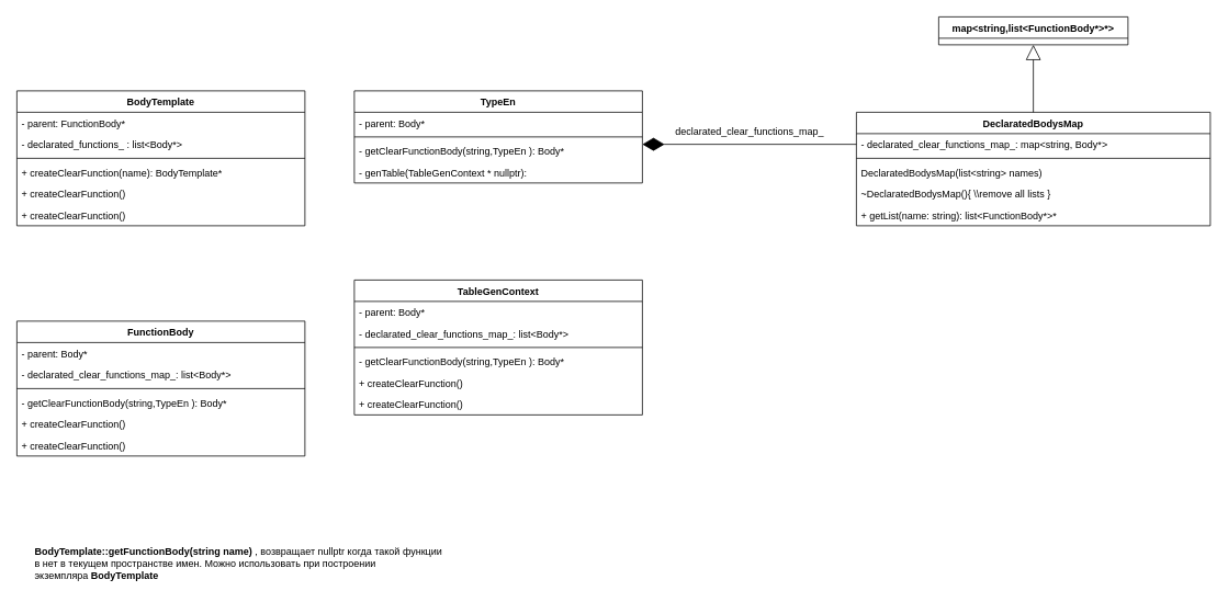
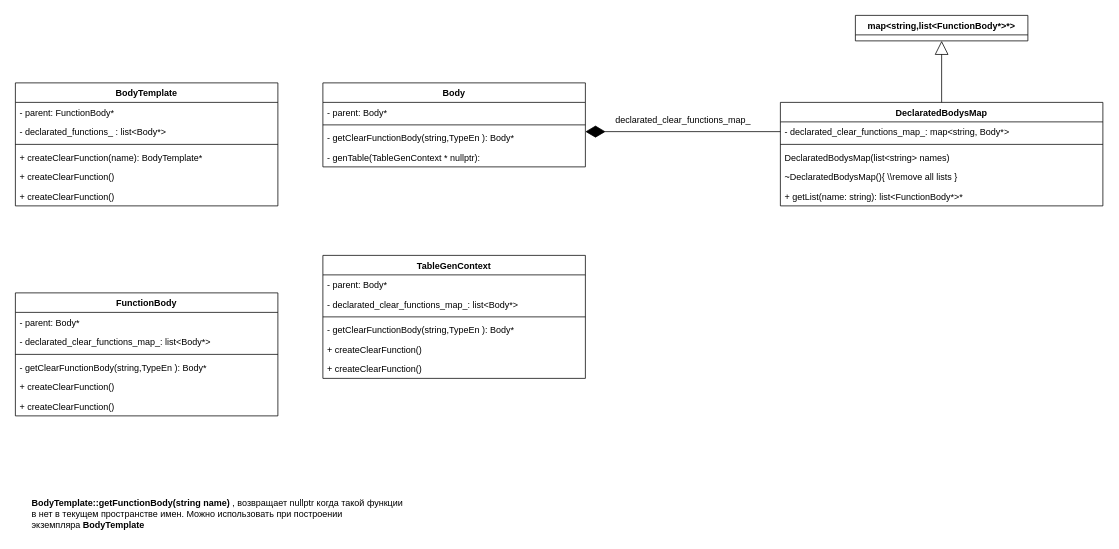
  <mxCell id="0" />
  <mxCell id="1" parent="0" />
  <mxCell id="2" value="&lt;b&gt;BodyTemplate::&lt;/b&gt;&lt;b&gt;getFunctionBody(string name)&lt;/b&gt;&amp;nbsp;, возвращает nullptr когда такой функции &lt;br&gt;в нет в текущем пространстве имен. Можно использовать при построении &lt;br&gt;экземпляра &lt;b&gt;BodyTemplate&lt;/b&gt;" style="text;html=1;align=left;verticalAlign=middle;resizable=0;points=[];autosize=1;" vertex="1" parent="1"><mxGeometry x="40" y="660" width="510" height="50" as="geometry" /></mxCell>
  <mxCell id="3" value="BodyTemplate" style="swimlane;fontStyle=1;align=center;verticalAlign=top;childLayout=stackLayout;horizontal=1;startSize=26;horizontalStack=0;resizeParent=1;resizeParentMax=0;resizeLast=0;collapsible=1;marginBottom=0;" vertex="1" parent="1"><mxGeometry x="20" y="110" width="350" height="164" as="geometry" /></mxCell>
  <mxCell id="4" value="- parent: FunctionBody*" style="text;strokeColor=none;fillColor=none;align=left;verticalAlign=top;spacingLeft=4;spacingRight=4;overflow=hidden;rotatable=0;points=[[0,0.5],[1,0.5]];portConstraint=eastwest;" vertex="1" parent="3"><mxGeometry y="26" width="350" height="26" as="geometry" /></mxCell>
  <mxCell id="5" value="- declarated_functions_ : list&lt;Body*&gt;" style="text;strokeColor=none;fillColor=none;align=left;verticalAlign=top;spacingLeft=4;spacingRight=4;overflow=hidden;rotatable=0;points=[[0,0.5],[1,0.5]];portConstraint=eastwest;" vertex="1" parent="3"><mxGeometry y="52" width="350" height="26" as="geometry" /></mxCell>
  <mxCell id="6" value="" style="line;strokeWidth=1;fillColor=none;align=left;verticalAlign=middle;spacingTop=-1;spacingLeft=3;spacingRight=3;rotatable=0;labelPosition=right;points=[];portConstraint=eastwest;" vertex="1" parent="3"><mxGeometry y="78" width="350" height="8" as="geometry" /></mxCell>
  <mxCell id="7" value="+ createClearFunction(name): BodyTemplate*" style="text;strokeColor=none;fillColor=none;align=left;verticalAlign=top;spacingLeft=4;spacingRight=4;overflow=hidden;rotatable=0;points=[[0,0.5],[1,0.5]];portConstraint=eastwest;" vertex="1" parent="3"><mxGeometry y="86" width="350" height="26" as="geometry" /></mxCell>
  <mxCell id="8" value="+ createClearFunction()" style="text;strokeColor=none;fillColor=none;align=left;verticalAlign=top;spacingLeft=4;spacingRight=4;overflow=hidden;rotatable=0;points=[[0,0.5],[1,0.5]];portConstraint=eastwest;" vertex="1" parent="3"><mxGeometry y="112" width="350" height="26" as="geometry" /></mxCell>
  <mxCell id="9" value="+ createClearFunction()" style="text;strokeColor=none;fillColor=none;align=left;verticalAlign=top;spacingLeft=4;spacingRight=4;overflow=hidden;rotatable=0;points=[[0,0.5],[1,0.5]];portConstraint=eastwest;" vertex="1" parent="3"><mxGeometry y="138" width="350" height="26" as="geometry" /></mxCell>
- <mxCell id="10" value="TypeEn" style="swimlane;fontStyle=1;align=center;verticalAlign=top;childLayout=stackLayout;horizontal=1;startSize=26;horizontalStack=0;resizeParent=1;resizeParentMax=0;resizeLast=0;collapsible=1;marginBottom=0;" vertex="1" parent="1"><mxGeometry x="430" y="110" width="350" height="112" as="geometry" /></mxCell>
+ <mxCell id="10" value="Body" style="swimlane;fontStyle=1;align=center;verticalAlign=top;childLayout=stackLayout;horizontal=1;startSize=26;horizontalStack=0;resizeParent=1;resizeParentMax=0;resizeLast=0;collapsible=1;marginBottom=0;" vertex="1" parent="1"><mxGeometry x="430" y="110" width="350" height="112" as="geometry" /></mxCell>
  <mxCell id="11" value="- parent: Body*" style="text;strokeColor=none;fillColor=none;align=left;verticalAlign=top;spacingLeft=4;spacingRight=4;overflow=hidden;rotatable=0;points=[[0,0.5],[1,0.5]];portConstraint=eastwest;" vertex="1" parent="10"><mxGeometry y="26" width="350" height="26" as="geometry" /></mxCell>
  <mxCell id="12" value="" style="line;strokeWidth=1;fillColor=none;align=left;verticalAlign=middle;spacingTop=-1;spacingLeft=3;spacingRight=3;rotatable=0;labelPosition=right;points=[];portConstraint=eastwest;" vertex="1" parent="10"><mxGeometry y="52" width="350" height="8" as="geometry" /></mxCell>
  <mxCell id="13" value="- getClearFunctionBody(string,TypeEn ): Body*" style="text;strokeColor=none;fillColor=none;align=left;verticalAlign=top;spacingLeft=4;spacingRight=4;overflow=hidden;rotatable=0;points=[[0,0.5],[1,0.5]];portConstraint=eastwest;" vertex="1" parent="10"><mxGeometry y="60" width="350" height="26" as="geometry" /></mxCell>
  <mxCell id="14" value="- genTable(TableGenContext * nullptr): " style="text;strokeColor=none;fillColor=none;align=left;verticalAlign=top;spacingLeft=4;spacingRight=4;overflow=hidden;rotatable=0;points=[[0,0.5],[1,0.5]];portConstraint=eastwest;" vertex="1" parent="10"><mxGeometry y="86" width="350" height="26" as="geometry" /></mxCell>
  <mxCell id="15" value="TableGenContext" style="swimlane;fontStyle=1;align=center;verticalAlign=top;childLayout=stackLayout;horizontal=1;startSize=26;horizontalStack=0;resizeParent=1;resizeParentMax=0;resizeLast=0;collapsible=1;marginBottom=0;" vertex="1" parent="1"><mxGeometry x="430" y="340" width="350" height="164" as="geometry" /></mxCell>
  <mxCell id="16" value="- parent: Body*" style="text;strokeColor=none;fillColor=none;align=left;verticalAlign=top;spacingLeft=4;spacingRight=4;overflow=hidden;rotatable=0;points=[[0,0.5],[1,0.5]];portConstraint=eastwest;" vertex="1" parent="15"><mxGeometry y="26" width="350" height="26" as="geometry" /></mxCell>
  <mxCell id="17" value="- declarated_clear_functions_map_: list&lt;Body*&gt;" style="text;strokeColor=none;fillColor=none;align=left;verticalAlign=top;spacingLeft=4;spacingRight=4;overflow=hidden;rotatable=0;points=[[0,0.5],[1,0.5]];portConstraint=eastwest;" vertex="1" parent="15"><mxGeometry y="52" width="350" height="26" as="geometry" /></mxCell>
  <mxCell id="18" value="" style="line;strokeWidth=1;fillColor=none;align=left;verticalAlign=middle;spacingTop=-1;spacingLeft=3;spacingRight=3;rotatable=0;labelPosition=right;points=[];portConstraint=eastwest;" vertex="1" parent="15"><mxGeometry y="78" width="350" height="8" as="geometry" /></mxCell>
  <mxCell id="19" value="- getClearFunctionBody(string,TypeEn ): Body*" style="text;strokeColor=none;fillColor=none;align=left;verticalAlign=top;spacingLeft=4;spacingRight=4;overflow=hidden;rotatable=0;points=[[0,0.5],[1,0.5]];portConstraint=eastwest;" vertex="1" parent="15"><mxGeometry y="86" width="350" height="26" as="geometry" /></mxCell>
  <mxCell id="20" value="+ createClearFunction()" style="text;strokeColor=none;fillColor=none;align=left;verticalAlign=top;spacingLeft=4;spacingRight=4;overflow=hidden;rotatable=0;points=[[0,0.5],[1,0.5]];portConstraint=eastwest;" vertex="1" parent="15"><mxGeometry y="112" width="350" height="26" as="geometry" /></mxCell>
  <mxCell id="21" value="+ createClearFunction()" style="text;strokeColor=none;fillColor=none;align=left;verticalAlign=top;spacingLeft=4;spacingRight=4;overflow=hidden;rotatable=0;points=[[0,0.5],[1,0.5]];portConstraint=eastwest;" vertex="1" parent="15"><mxGeometry y="138" width="350" height="26" as="geometry" /></mxCell>
  <mxCell id="22" value="FunctionBody" style="swimlane;fontStyle=1;align=center;verticalAlign=top;childLayout=stackLayout;horizontal=1;startSize=26;horizontalStack=0;resizeParent=1;resizeParentMax=0;resizeLast=0;collapsible=1;marginBottom=0;" vertex="1" parent="1"><mxGeometry x="20" y="390" width="350" height="164" as="geometry" /></mxCell>
  <mxCell id="23" value="- parent: Body*" style="text;strokeColor=none;fillColor=none;align=left;verticalAlign=top;spacingLeft=4;spacingRight=4;overflow=hidden;rotatable=0;points=[[0,0.5],[1,0.5]];portConstraint=eastwest;" vertex="1" parent="22"><mxGeometry y="26" width="350" height="26" as="geometry" /></mxCell>
  <mxCell id="24" value="- declarated_clear_functions_map_: list&lt;Body*&gt;" style="text;strokeColor=none;fillColor=none;align=left;verticalAlign=top;spacingLeft=4;spacingRight=4;overflow=hidden;rotatable=0;points=[[0,0.5],[1,0.5]];portConstraint=eastwest;" vertex="1" parent="22"><mxGeometry y="52" width="350" height="26" as="geometry" /></mxCell>
  <mxCell id="25" value="" style="line;strokeWidth=1;fillColor=none;align=left;verticalAlign=middle;spacingTop=-1;spacingLeft=3;spacingRight=3;rotatable=0;labelPosition=right;points=[];portConstraint=eastwest;" vertex="1" parent="22"><mxGeometry y="78" width="350" height="8" as="geometry" /></mxCell>
  <mxCell id="26" value="- getClearFunctionBody(string,TypeEn ): Body*" style="text;strokeColor=none;fillColor=none;align=left;verticalAlign=top;spacingLeft=4;spacingRight=4;overflow=hidden;rotatable=0;points=[[0,0.5],[1,0.5]];portConstraint=eastwest;" vertex="1" parent="22"><mxGeometry y="86" width="350" height="26" as="geometry" /></mxCell>
  <mxCell id="27" value="+ createClearFunction()" style="text;strokeColor=none;fillColor=none;align=left;verticalAlign=top;spacingLeft=4;spacingRight=4;overflow=hidden;rotatable=0;points=[[0,0.5],[1,0.5]];portConstraint=eastwest;" vertex="1" parent="22"><mxGeometry y="112" width="350" height="26" as="geometry" /></mxCell>
  <mxCell id="28" value="+ createClearFunction()" style="text;strokeColor=none;fillColor=none;align=left;verticalAlign=top;spacingLeft=4;spacingRight=4;overflow=hidden;rotatable=0;points=[[0,0.5],[1,0.5]];portConstraint=eastwest;" vertex="1" parent="22"><mxGeometry y="138" width="350" height="26" as="geometry" /></mxCell>
  <mxCell id="29" value="DeclaratedBodysMap&#10;" style="swimlane;fontStyle=1;align=center;verticalAlign=top;childLayout=stackLayout;horizontal=1;startSize=26;horizontalStack=0;resizeParent=1;resizeParentMax=0;resizeLast=0;collapsible=1;marginBottom=0;" vertex="1" parent="1"><mxGeometry x="1040" y="136" width="430" height="138" as="geometry" /></mxCell>
  <mxCell id="30" value="- declarated_clear_functions_map_: map&lt;string, Body*&gt;" style="text;strokeColor=none;fillColor=none;align=left;verticalAlign=top;spacingLeft=4;spacingRight=4;overflow=hidden;rotatable=0;points=[[0,0.5],[1,0.5]];portConstraint=eastwest;" vertex="1" parent="29"><mxGeometry y="26" width="430" height="26" as="geometry" /></mxCell>
  <mxCell id="31" value="" style="line;strokeWidth=1;fillColor=none;align=left;verticalAlign=middle;spacingTop=-1;spacingLeft=3;spacingRight=3;rotatable=0;labelPosition=right;points=[];portConstraint=eastwest;" vertex="1" parent="29"><mxGeometry y="52" width="430" height="8" as="geometry" /></mxCell>
  <mxCell id="32" value="DeclaratedBodysMap(list&lt;string&gt; names)" style="text;strokeColor=none;fillColor=none;align=left;verticalAlign=top;spacingLeft=4;spacingRight=4;overflow=hidden;rotatable=0;points=[[0,0.5],[1,0.5]];portConstraint=eastwest;" vertex="1" parent="29"><mxGeometry y="60" width="430" height="26" as="geometry" /></mxCell>
  <mxCell id="33" value="~DeclaratedBodysMap(){ \\remove all lists }" style="text;strokeColor=none;fillColor=none;align=left;verticalAlign=top;spacingLeft=4;spacingRight=4;overflow=hidden;rotatable=0;points=[[0,0.5],[1,0.5]];portConstraint=eastwest;" vertex="1" parent="29"><mxGeometry y="86" width="430" height="26" as="geometry" /></mxCell>
  <mxCell id="34" value="+ getList(name: string): list&lt;FunctionBody*&gt;*" style="text;strokeColor=none;fillColor=none;align=left;verticalAlign=top;spacingLeft=4;spacingRight=4;overflow=hidden;rotatable=0;points=[[0,0.5],[1,0.5]];portConstraint=eastwest;" vertex="1" parent="29"><mxGeometry y="112" width="430" height="26" as="geometry" /></mxCell>
  <mxCell id="35" value="map&lt;string,list&lt;FunctionBody*&gt;*&gt;" style="swimlane;fontStyle=1;align=center;verticalAlign=top;childLayout=stackLayout;horizontal=1;startSize=26;horizontalStack=0;resizeParent=1;resizeParentMax=0;resizeLast=0;collapsible=1;marginBottom=0;" vertex="1" parent="1"><mxGeometry x="1140" y="20" width="230" height="34" as="geometry" /></mxCell>
  <mxCell id="36" value="" style="endArrow=block;endSize=16;endFill=0;html=1;entryX=0.5;entryY=1;entryDx=0;entryDy=0;exitX=0.5;exitY=0;exitDx=0;exitDy=0;" edge="1" parent="1" source="29" target="35"><mxGeometry width="160" relative="1" as="geometry"><mxPoint x="1020" y="110" as="sourcePoint" /><mxPoint x="1180" y="110" as="targetPoint" /></mxGeometry></mxCell>
  <mxCell id="37" value="&#10;&#10;&lt;span style=&quot;color: rgb(0, 0, 0); font-family: helvetica; font-size: 12px; font-style: normal; font-weight: 400; letter-spacing: normal; text-align: left; text-indent: 0px; text-transform: none; word-spacing: 0px; display: inline; float: none;&quot;&gt;declarated_clear_functions_map_&lt;/span&gt;&#10;&#10;" style="endArrow=diamondThin;endFill=1;endSize=24;html=1;entryX=1;entryY=0.5;entryDx=0;entryDy=0;exitX=0;exitY=0.5;exitDx=0;exitDy=0;labelBackgroundColor=none;" edge="1" parent="1" source="30"><mxGeometry y="-15" width="160" relative="1" as="geometry"><mxPoint x="820" y="200" as="sourcePoint" /><mxPoint x="780" y="175" as="targetPoint" /><mxPoint as="offset" /></mxGeometry></mxCell>
